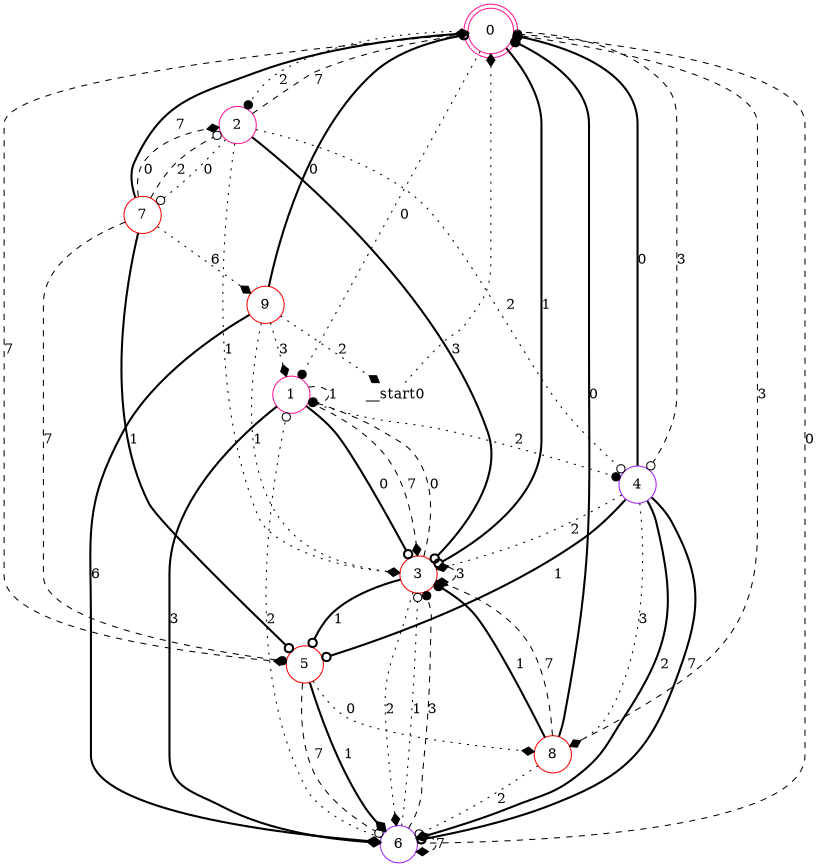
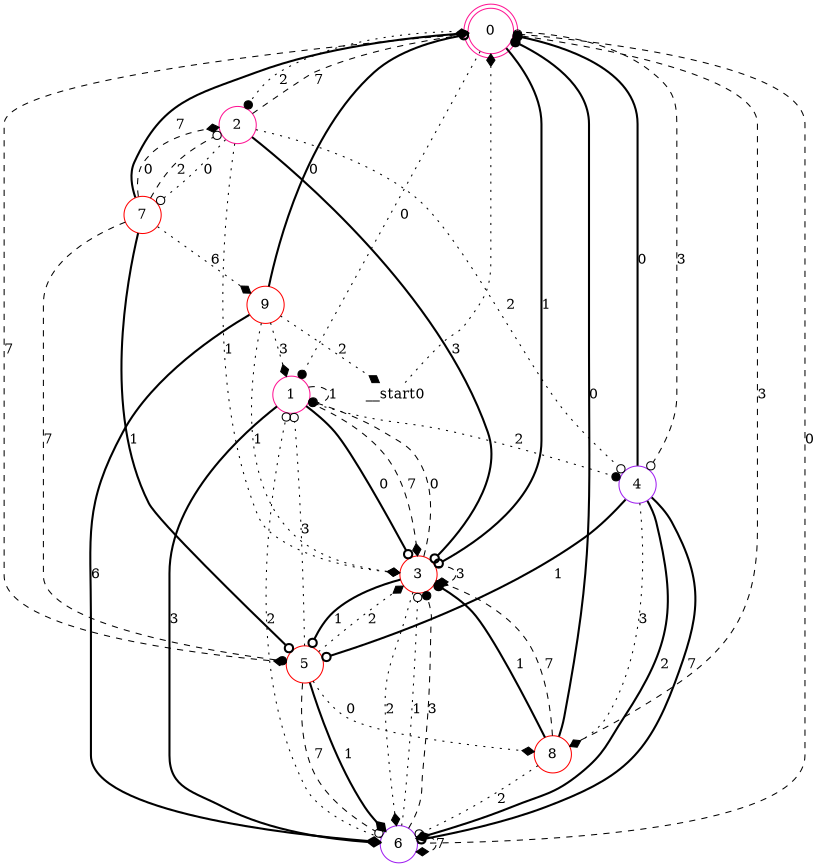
  digraph {
    node [color=red shape=circle]
    edge [arrowhead=diamond style=dotted]
    n1 [color=deeppink label=0 shape=doublecircle]
    n2 [color=deeppink label=1]
    n3 [color=deeppink label=2]
    n4 [label=3]
    n5 [color=purple label=4]
    n6 [label=5]
    n7 [color=purple label=6]
    n8 [label=7]
    n9 [label=8]
    n10 [label=9]
    __start0 [height=0 shape=none width=0]
    n1 -> n2 [arrowhead=dot label=0]
    n1 -> n3 [arrowhead=dot label=2]
    n1 -> n4 [arrowhead=odot label=1 style=bold]
    n1 -> n5 [arrowhead=odot label=3 style=dashed]
    n1 -> n6 [label=7 style=dashed]
    n2 -> n2 [arrowhead=dot label=1 style=dashed]
    n2 -> n4 [arrowhead=odot label=0 style=bold]
    n2 -> n4 [label=7 style=dashed]
    n2 -> n5 [arrowhead=dot label=2]
    n2 -> n7 [label=3 style=bold]
    n3 -> n1 [arrowhead=odot label=7 style=dashed]
    n3 -> n4 [label=1]
    n3 -> n4 [arrowhead=odot label=3 style=bold]
    n3 -> n5 [arrowhead=odot label=2]
    n3 -> n8 [arrowhead=odot label=0]
    n4 -> n2 [arrowhead=odot label=0 style=dashed]
    n4 -> n4 [label=3 style=dashed]
    n4 -> n6 [arrowhead=odot label=1 style=bold]
    n4 -> n7 [label=2]
    n5 -> n1 [arrowhead=dot label=0 style=bold]
    n5 -> n6 [arrowhead=odot label=1 style=bold]
    n5 -> n7 [label=2 style=bold]
    n5 -> n7 [arrowhead=odot label=7 style=bold]
    n5 -> n9 [label=3]
-   n5 -> n4 [label=2]
+   n6 -> n2 [arrowhead=odot label=3]
+   n6 -> n4 [label=2]
    n6 -> n7 [label=1 style=bold]
    n6 -> n7 [arrowhead=odot label=7 style=dashed]
    n6 -> n9 [label=0]
    n7 -> n1 [arrowhead=odot label=0 style=dashed]
    n7 -> n2 [arrowhead=odot label=2]
    n7 -> n4 [arrowhead=odot label=1]
    n7 -> n4 [arrowhead=dot label=3 style=dashed]
    n7 -> n7 [label=7 style=dashed]
    n8 -> n1 [label=7 style=bold]
    n8 -> n3 [label=0 style=dashed]
    n8 -> n3 [arrowhead=odot label=2 style=dashed]
    n8 -> n6 [arrowhead=odot label=1 style=bold]
    n8 -> n6 [arrowhead=dot label=7 style=dashed]
    n8 -> n10 [label=6]
    n9 -> n1 [arrowhead=dot label=0 style=bold]
    n9 -> n1 [arrowhead=dot label=3 style=dashed]
    n9 -> n4 [arrowhead=dot label=1 style=bold]
    n9 -> n4 [label=7 style=dashed]
    n9 -> n7 [arrowhead=odot label=2]
    n10 -> n1 [arrowhead=odot label=0 style=bold]
    n10 -> n2 [label=3]
    n10 -> n4 [label=1]
    n10 -> n7 [label=6 style=bold]
    n10 -> __start0 [label=2]
    __start0 -> n1
  }
